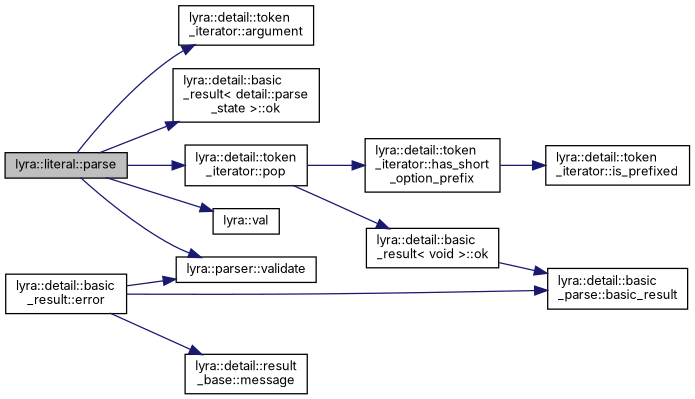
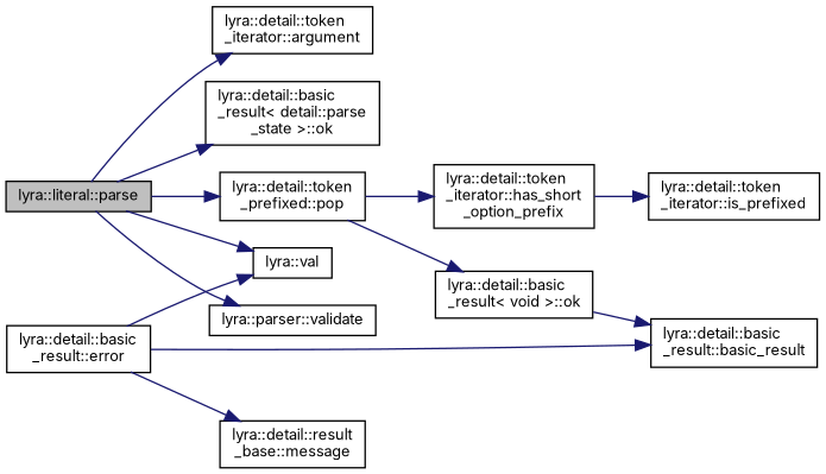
  digraph {
    fontname=Inter
    rankdir=LR
    node [color=black fillcolor=white fontname=Inter fontsize=10 shape=record style=filled]
    edge [color=midnightblue fontname=Inter fontsize=10 labelfontname=Helvetica labelfontsize=10 style=solid]
    n1 [fillcolor=grey75 fontcolor=black height=0.2 label="lyra::literal::parse" width=0.4]
    n2 [height=0.2 label="lyra::detail::token\l_iterator::argument" width=0.4]
    n3 [height=0.2 label="lyra::detail::basic\l_result\< detail::parse\l_state \>::ok" width=0.4]
-   n4 [height=0.2 label="lyra::detail::token\l_iterator::pop" width=0.4]
+   n4 [height=0.2 label="lyra::detail::token\l_prefixed::pop" width=0.4]
    n5 [height=0.2 label="lyra::parser::validate" width=0.4]
    n6 [height=0.2 label="lyra::val" width=0.4]
    n7 [height=0.2 label="lyra::detail::basic\l_result::error" width=0.4]
-   n8 [height=0.2 label="lyra::detail::basic\l_parse::basic_result" width=0.4]
+   n8 [height=0.2 label="lyra::detail::basic\l_result::basic_result" width=0.4]
    n9 [height=0.2 label="lyra::detail::result\l_base::message" width=0.4]
    n10 [height=0.2 label="lyra::detail::token\l_iterator::has_short\l_option_prefix" width=0.4]
    n11 [height=0.2 label="lyra::detail::basic\l_result\< void \>::ok" width=0.4]
    n12 [height=0.2 label="lyra::detail::token\l_iterator::is_prefixed" width=0.4]
    n1 -> n2
    n1 -> n3
    n1 -> n4
    n1 -> n5
    n1 -> n6
    n4 -> n10
    n4 -> n11
-   n7 -> n5
+   n7 -> n6
    n7 -> n8
    n7 -> n9
    n10 -> n12
    n11 -> n8
  }
